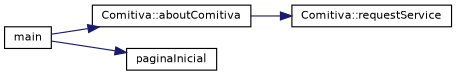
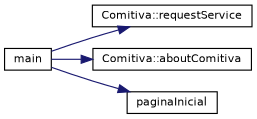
  digraph {
    rankdir=RL
    node [color=black fillcolor=white fontname=Helvetica fontsize=10 shape=record style=filled]
    edge [color=midnightblue dir=back fontname=Helvetica fontsize=10 labelfontname=Helvetica labelfontsize=10 style=solid]
    n1 [height=0.2 label="Comitiva::requestService" width=0.4]
    n2 [height=0.2 label="Comitiva::aboutComitiva" width=0.4]
    n3 [height=0.2 label=main width=0.4]
    n4 [height=0.2 label=paginaInicial width=0.4]
-   n1 -> n2
+   n1 -> n3
    n2 -> n3
    n4 -> n3
  }
